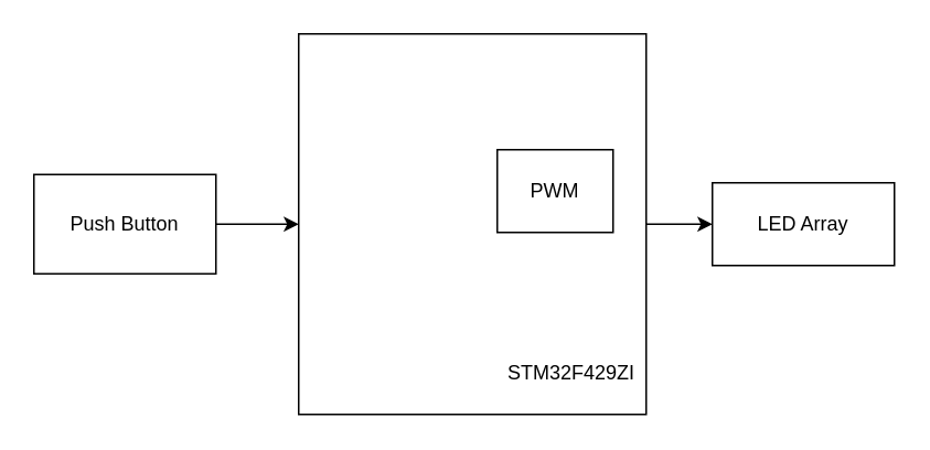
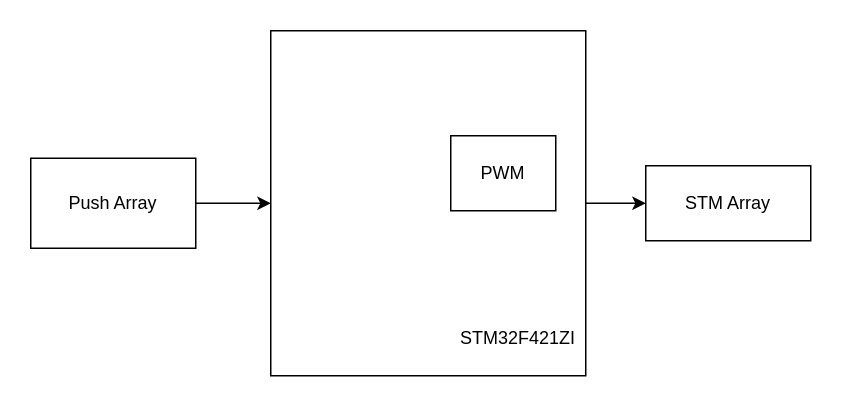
  <mxCell id="0" />
  <mxCell id="1" parent="0" />
  <mxCell id="2" style="edgeStyle=none;html=1;exitX=1;exitY=0.5;exitDx=0;exitDy=0;entryX=0;entryY=0.5;entryDx=0;entryDy=0;" edge="1" parent="1" source="3" target="4"><mxGeometry relative="1" as="geometry" /></mxCell>
  <mxCell id="3" value="" style="rounded=0;whiteSpace=wrap;html=1;" vertex="1" parent="1"><mxGeometry x="180" y="20" width="210" height="230" as="geometry" /></mxCell>
- <mxCell id="4" value="LED Array" style="rounded=0;whiteSpace=wrap;html=1;" vertex="1" parent="1"><mxGeometry x="430" y="110" width="110" height="50" as="geometry" /></mxCell>
+ <mxCell id="4" value="STM Array" style="rounded=0;whiteSpace=wrap;html=1;" vertex="1" parent="1"><mxGeometry x="430" y="110" width="110" height="50" as="geometry" /></mxCell>
  <mxCell id="5" style="edgeStyle=none;html=1;exitX=1;exitY=0.5;exitDx=0;exitDy=0;entryX=0;entryY=0.5;entryDx=0;entryDy=0;" edge="1" parent="1" source="6" target="3"><mxGeometry relative="1" as="geometry" /></mxCell>
- <mxCell id="6" value="Push Button" style="rounded=0;whiteSpace=wrap;html=1;" vertex="1" parent="1"><mxGeometry x="20" y="105" width="110" height="60" as="geometry" /></mxCell>
- <mxCell id="7" value="STM32F429ZI" style="text;html=1;strokeColor=none;fillColor=none;align=center;verticalAlign=middle;whiteSpace=wrap;rounded=0;" vertex="1" parent="1"><mxGeometry x="315" y="210" width="60" height="30" as="geometry" /></mxCell>
+ <mxCell id="6" value="Push Array" style="rounded=0;whiteSpace=wrap;html=1;" vertex="1" parent="1"><mxGeometry x="20" y="105" width="110" height="60" as="geometry" /></mxCell>
+ <mxCell id="7" value="STM32F421ZI" style="text;html=1;strokeColor=none;fillColor=none;align=center;verticalAlign=middle;whiteSpace=wrap;rounded=0;" vertex="1" parent="1"><mxGeometry x="315" y="210" width="60" height="30" as="geometry" /></mxCell>
  <mxCell id="8" value="PWM" style="rounded=0;whiteSpace=wrap;html=1;" vertex="1" parent="1"><mxGeometry x="300" y="90" width="70" height="50" as="geometry" /></mxCell>
